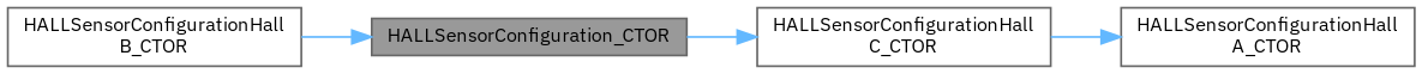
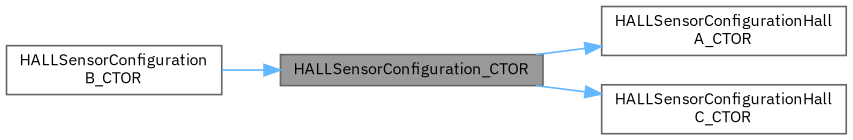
  digraph {
    fontname="IBM Plex Sans"
    rankdir=LR
    node [color=grey40 fillcolor=white fontname="IBM Plex Sans" fontsize=10 shape=box style=filled]
    edge [color=steelblue1 fontname="IBM Plex Sans" fontsize=10 labelfontname=Helvetica labelfontsize=10 style=solid]
    n1 [color=gray40 fillcolor=grey60 fontcolor=black height=0.2 label=HALLSensorConfiguration_CTOR width=0.4]
    n2 [height=0.2 label="HALLSensorConfigurationHall\lA_CTOR" width=0.4]
    n3 [height=0.2 label="HALLSensorConfigurationHall\lC_CTOR" width=0.4]
-   n4 [height=0.2 label="HALLSensorConfigurationHall\lB_CTOR" width=0.4]
-   n3 -> n2
+   n4 [height=0.2 label="HALLSensorConfiguration\lB_CTOR" width=0.4]
+   n1 -> n2
    n1 -> n3
    n4 -> n1
  }
